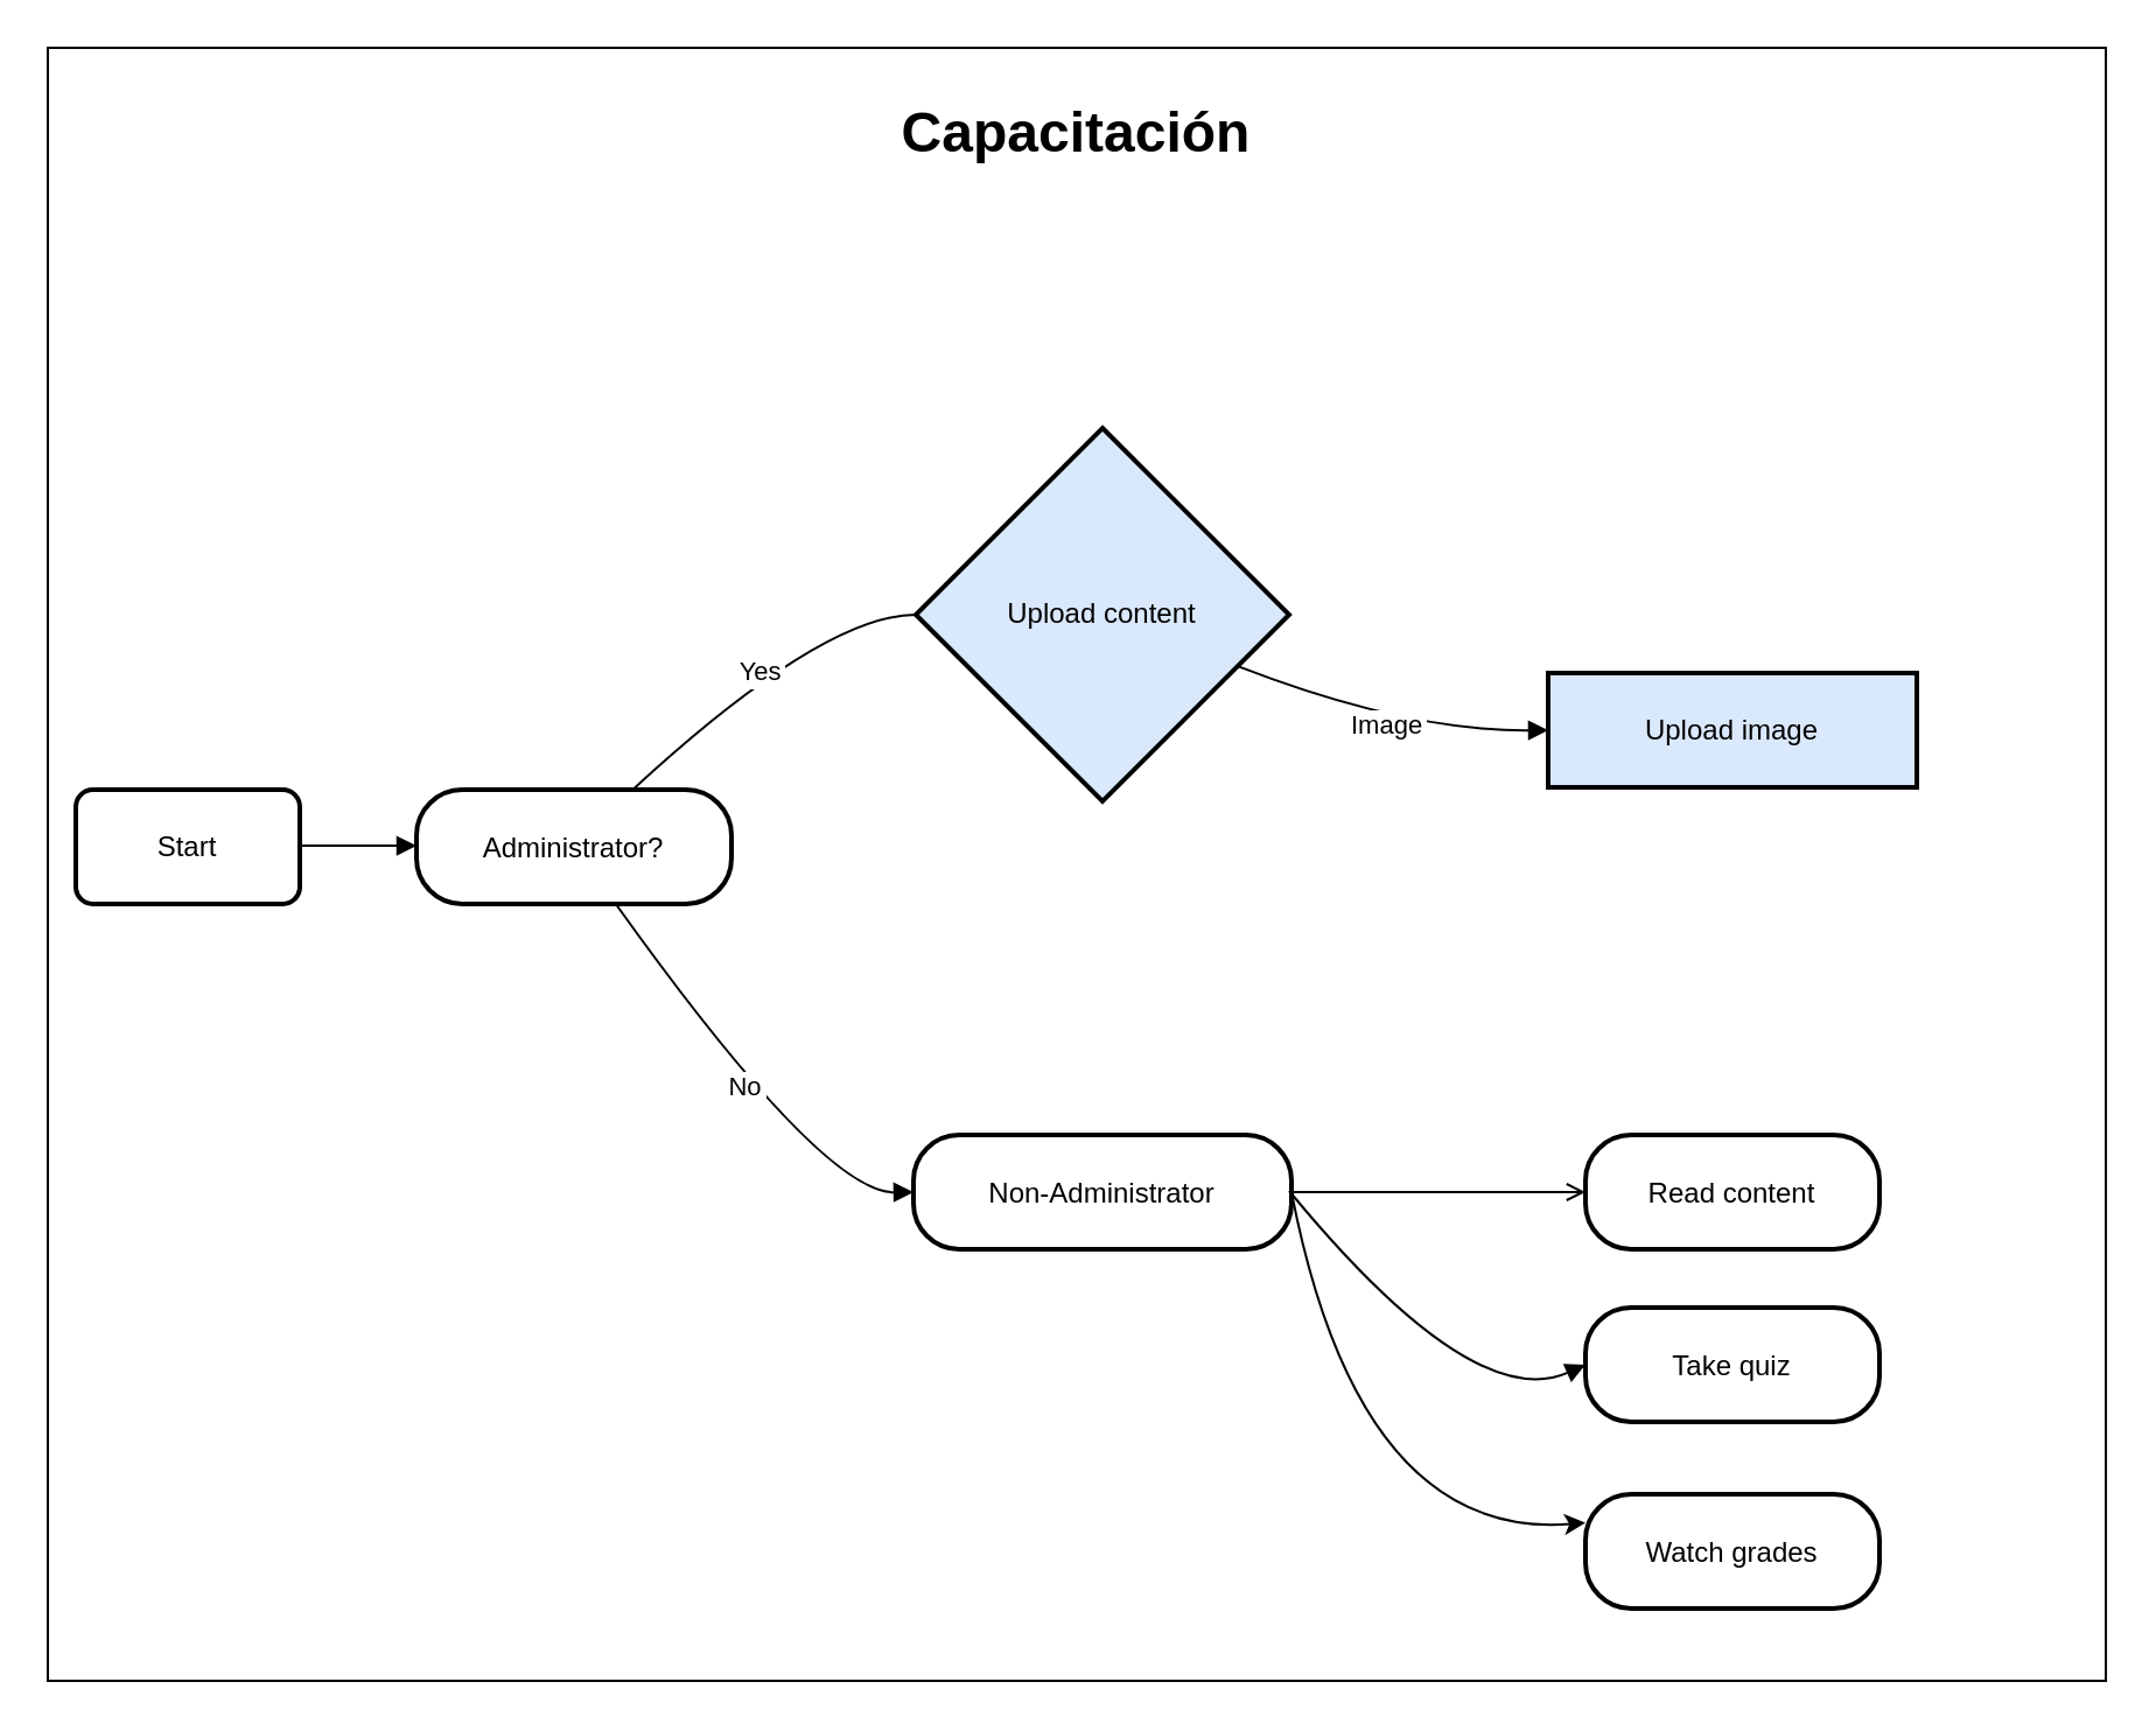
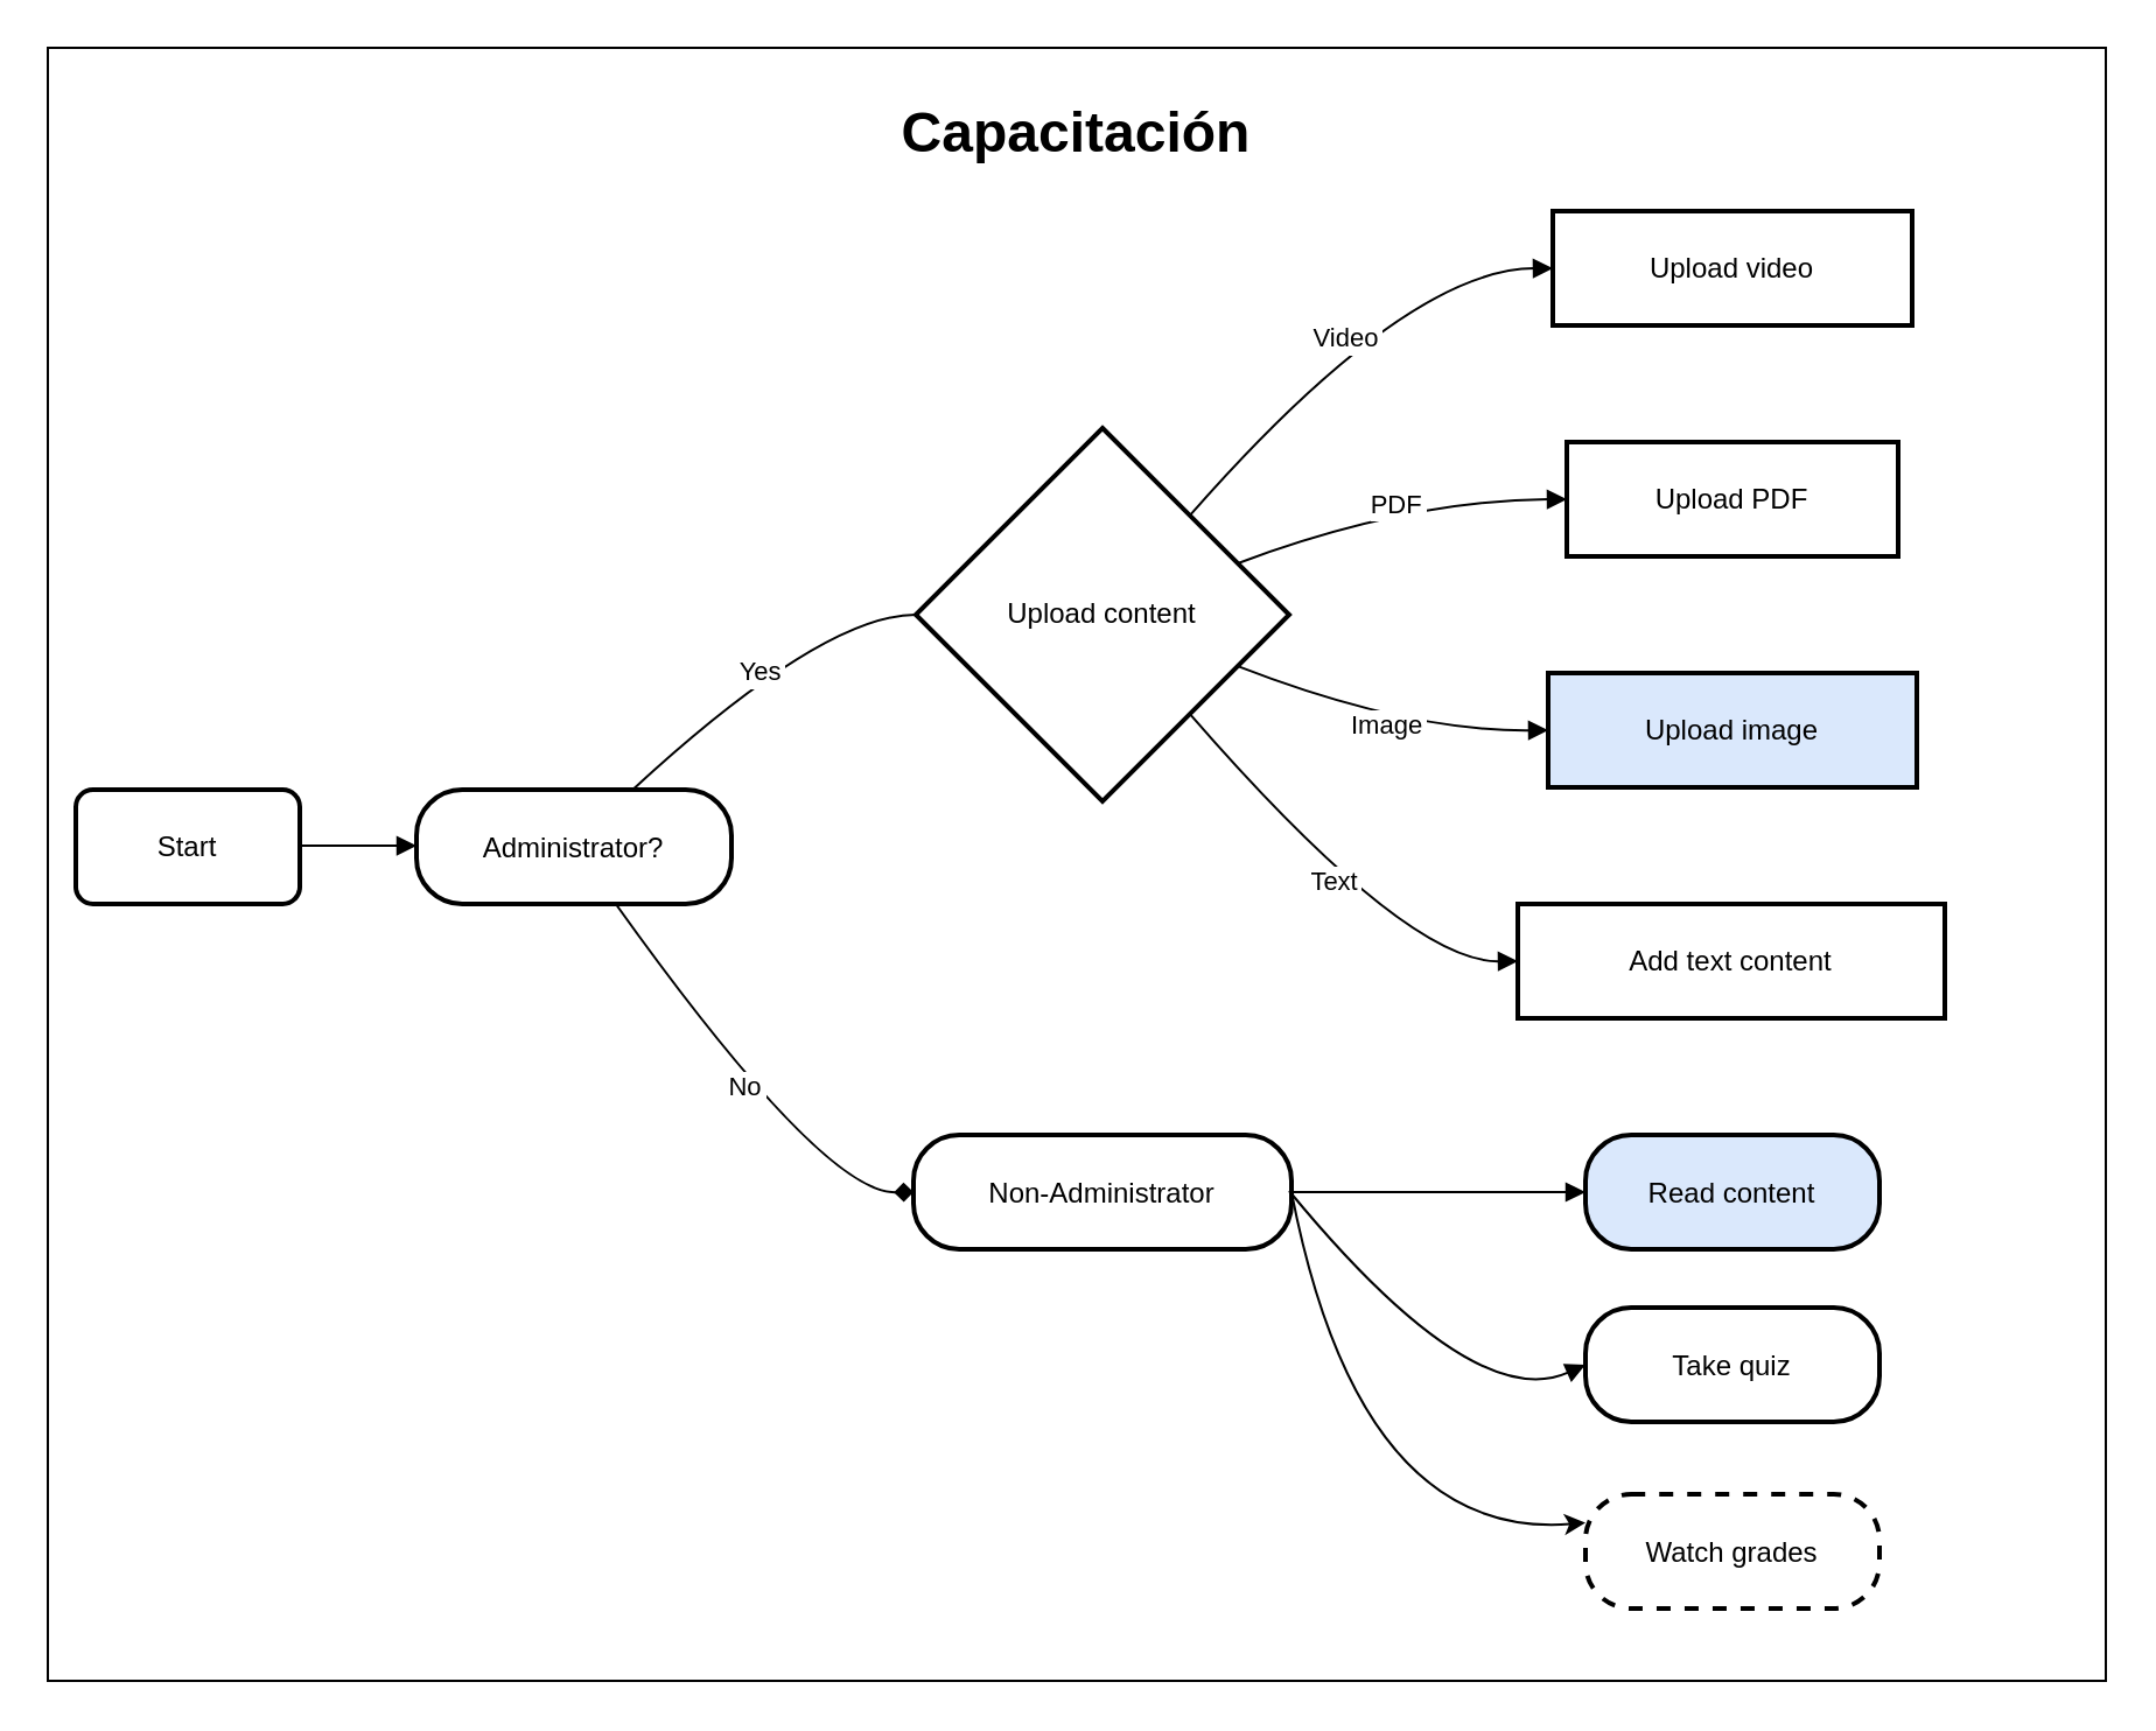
  <mxCell id="0" />
  <mxCell id="1" parent="0" />
  <mxCell id="2" value="&lt;h1&gt;Capacitación&lt;/h1&gt;" style="rounded=0;whiteSpace=wrap;html=1;verticalAlign=top;" vertex="1" parent="1"><mxGeometry x="20" y="20" width="882" height="700" as="geometry" /></mxCell>
  <mxCell id="3" value="Start" style="whiteSpace=wrap;strokeWidth=2;rounded=1;" parent="1" vertex="1"><mxGeometry x="32" y="338" width="96" height="49" as="geometry" /></mxCell>
  <mxCell id="4" value="Administrator?" style="rounded=1;arcSize=40;strokeWidth=2" parent="1" vertex="1"><mxGeometry x="178" y="338" width="135" height="49" as="geometry" /></mxCell>
- <mxCell id="5" value="Upload content" style="rhombus;strokeWidth=2;whiteSpace=wrap;fillColor=#dae8fc;" parent="1" vertex="1"><mxGeometry x="392" y="183" width="160" height="160" as="geometry" /></mxCell>
+ <mxCell id="5" value="Upload content" style="rhombus;strokeWidth=2;whiteSpace=wrap;" parent="1" vertex="1"><mxGeometry x="392" y="183" width="160" height="160" as="geometry" /></mxCell>
+ <mxCell id="6" value="Upload video" style="whiteSpace=wrap;strokeWidth=2;" parent="1" vertex="1"><mxGeometry x="665" y="90" width="154" height="49" as="geometry" /></mxCell>
+ <mxCell id="7" value="Upload PDF" style="whiteSpace=wrap;strokeWidth=2;" parent="1" vertex="1"><mxGeometry x="671" y="189" width="142" height="49" as="geometry" /></mxCell>
  <mxCell id="8" value="Upload image" style="whiteSpace=wrap;strokeWidth=2;fillColor=#dae8fc;" parent="1" vertex="1"><mxGeometry x="663" y="288" width="158" height="49" as="geometry" /></mxCell>
+ <mxCell id="9" value="Add text content" style="whiteSpace=wrap;strokeWidth=2;" parent="1" vertex="1"><mxGeometry x="650" y="387" width="183" height="49" as="geometry" /></mxCell>
  <mxCell id="10" value="Non-Administrator" style="rounded=1;arcSize=40;strokeWidth=2" parent="1" vertex="1"><mxGeometry x="391" y="486" width="162" height="49" as="geometry" /></mxCell>
- <mxCell id="11" value="Read content" style="rounded=1;arcSize=40;strokeWidth=2" parent="1" vertex="1"><mxGeometry x="679" y="486" width="126" height="49" as="geometry" /></mxCell>
+ <mxCell id="11" value="Read content" style="rounded=1;arcSize=40;strokeWidth=2;fillColor=#dae8fc;" parent="1" vertex="1"><mxGeometry x="679" y="486" width="126" height="49" as="geometry" /></mxCell>
  <mxCell id="12" value="" style="curved=1;startArrow=none;endArrow=block;exitX=1;exitY=0.49;entryX=0;entryY=0.49;" parent="1" source="3" target="4" edge="1"><mxGeometry relative="1" as="geometry"><Array as="points" /></mxGeometry></mxCell>
  <mxCell id="13" value="Yes" style="curved=1;startArrow=none;endArrow=none;exitX=0.69;exitY=-0.01;entryX=0;entryY=0.5;" parent="1" source="4" target="5" edge="1"><mxGeometry relative="1" as="geometry"><Array as="points"><mxPoint x="352" y="263" /></Array></mxGeometry></mxCell>
+ <mxCell id="14" value="Video" style="curved=1;startArrow=none;endArrow=block;exitX=0.94;exitY=0;entryX=0;entryY=0.5;" parent="1" source="5" target="6" edge="1"><mxGeometry relative="1" as="geometry"><Array as="points"><mxPoint x="602" y="115" /></Array></mxGeometry></mxCell>
+ <mxCell id="15" value="PDF" style="curved=1;startArrow=none;endArrow=block;exitX=1;exitY=0.31;entryX=0;entryY=0.5;" parent="1" source="5" target="7" edge="1"><mxGeometry relative="1" as="geometry"><Array as="points"><mxPoint x="602" y="214" /></Array></mxGeometry></mxCell>
  <mxCell id="16" value="Image" style="curved=1;startArrow=none;endArrow=block;exitX=1;exitY=0.69;entryX=0;entryY=0.5;" parent="1" source="5" target="8" edge="1"><mxGeometry relative="1" as="geometry"><Array as="points"><mxPoint x="602" y="313" /></Array></mxGeometry></mxCell>
- <mxCell id="18" value="No" style="curved=1;startArrow=none;endArrow=block;exitX=0.63;exitY=0.99;entryX=0;entryY=0.5;" parent="1" source="4" target="10" edge="1"><mxGeometry relative="1" as="geometry"><Array as="points"><mxPoint x="352" y="511" /></Array></mxGeometry></mxCell>
- <mxCell id="19" value="" style="curved=1;startArrow=none;endArrow=open;exitX=1;exitY=0.5;entryX=0;entryY=0.5;" parent="1" source="10" target="11" edge="1"><mxGeometry relative="1" as="geometry"><Array as="points" /></mxGeometry></mxCell>
+ <mxCell id="17" value="Text" style="curved=1;startArrow=none;endArrow=block;exitX=0.94;exitY=1;entryX=0;entryY=0.5;" parent="1" source="5" target="9" edge="1"><mxGeometry relative="1" as="geometry"><Array as="points"><mxPoint x="602" y="412" /></Array></mxGeometry></mxCell>
+ <mxCell id="18" value="No" style="curved=1;startArrow=none;endArrow=diamond;exitX=0.63;exitY=0.99;entryX=0;entryY=0.5;" parent="1" source="4" target="10" edge="1"><mxGeometry relative="1" as="geometry"><Array as="points"><mxPoint x="352" y="511" /></Array></mxGeometry></mxCell>
+ <mxCell id="19" value="" style="curved=1;startArrow=none;endArrow=block;exitX=1;exitY=0.5;entryX=0;entryY=0.5;" parent="1" source="10" target="11" edge="1"><mxGeometry relative="1" as="geometry"><Array as="points" /></mxGeometry></mxCell>
  <mxCell id="20" value="Take quiz" style="rounded=1;arcSize=40;strokeWidth=2" vertex="1" parent="1"><mxGeometry x="679" y="560" width="126" height="49" as="geometry" /></mxCell>
- <mxCell id="21" value="Watch grades" style="rounded=1;arcSize=40;strokeWidth=2" vertex="1" parent="1"><mxGeometry x="679" y="640" width="126" height="49" as="geometry" /></mxCell>
+ <mxCell id="21" value="Watch grades" style="rounded=1;arcSize=40;strokeWidth=2;dashed=1;" vertex="1" parent="1"><mxGeometry x="679" y="640" width="126" height="49" as="geometry" /></mxCell>
  <mxCell id="22" value="" style="curved=1;endArrow=classic;html=1;rounded=0;entryX=0;entryY=0.25;entryDx=0;entryDy=0;exitX=1;exitY=0.5;exitDx=0;exitDy=0;" edge="1" parent="1" source="10" target="21"><mxGeometry width="50" height="50" relative="1" as="geometry"><mxPoint x="522" y="660" as="sourcePoint" /><mxPoint x="572" y="610" as="targetPoint" /><Array as="points"><mxPoint x="582" y="660" /></Array></mxGeometry></mxCell>
  <mxCell id="23" value="" style="curved=1;startArrow=none;endArrow=block;entryX=0;entryY=0.5;entryDx=0;entryDy=0;" edge="1" parent="1" target="20"><mxGeometry relative="1" as="geometry"><Array as="points"><mxPoint x="631" y="606" /></Array><mxPoint x="552" y="510" as="sourcePoint" /><mxPoint x="679" y="606" as="targetPoint" /></mxGeometry></mxCell>
